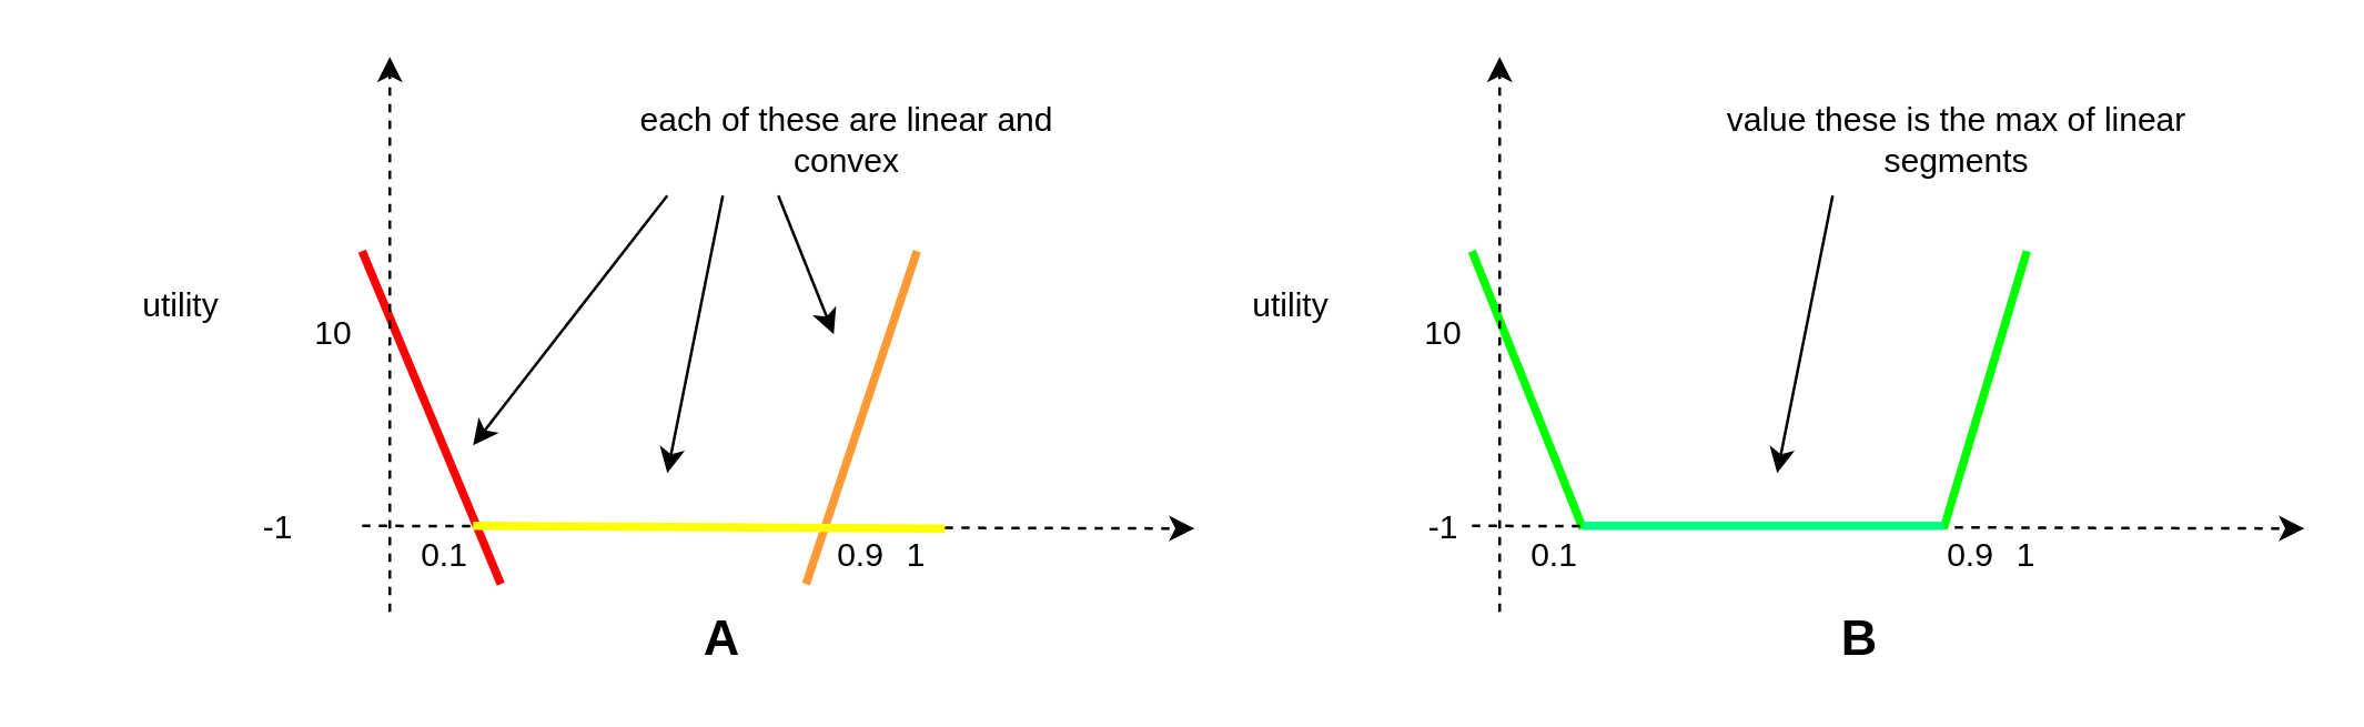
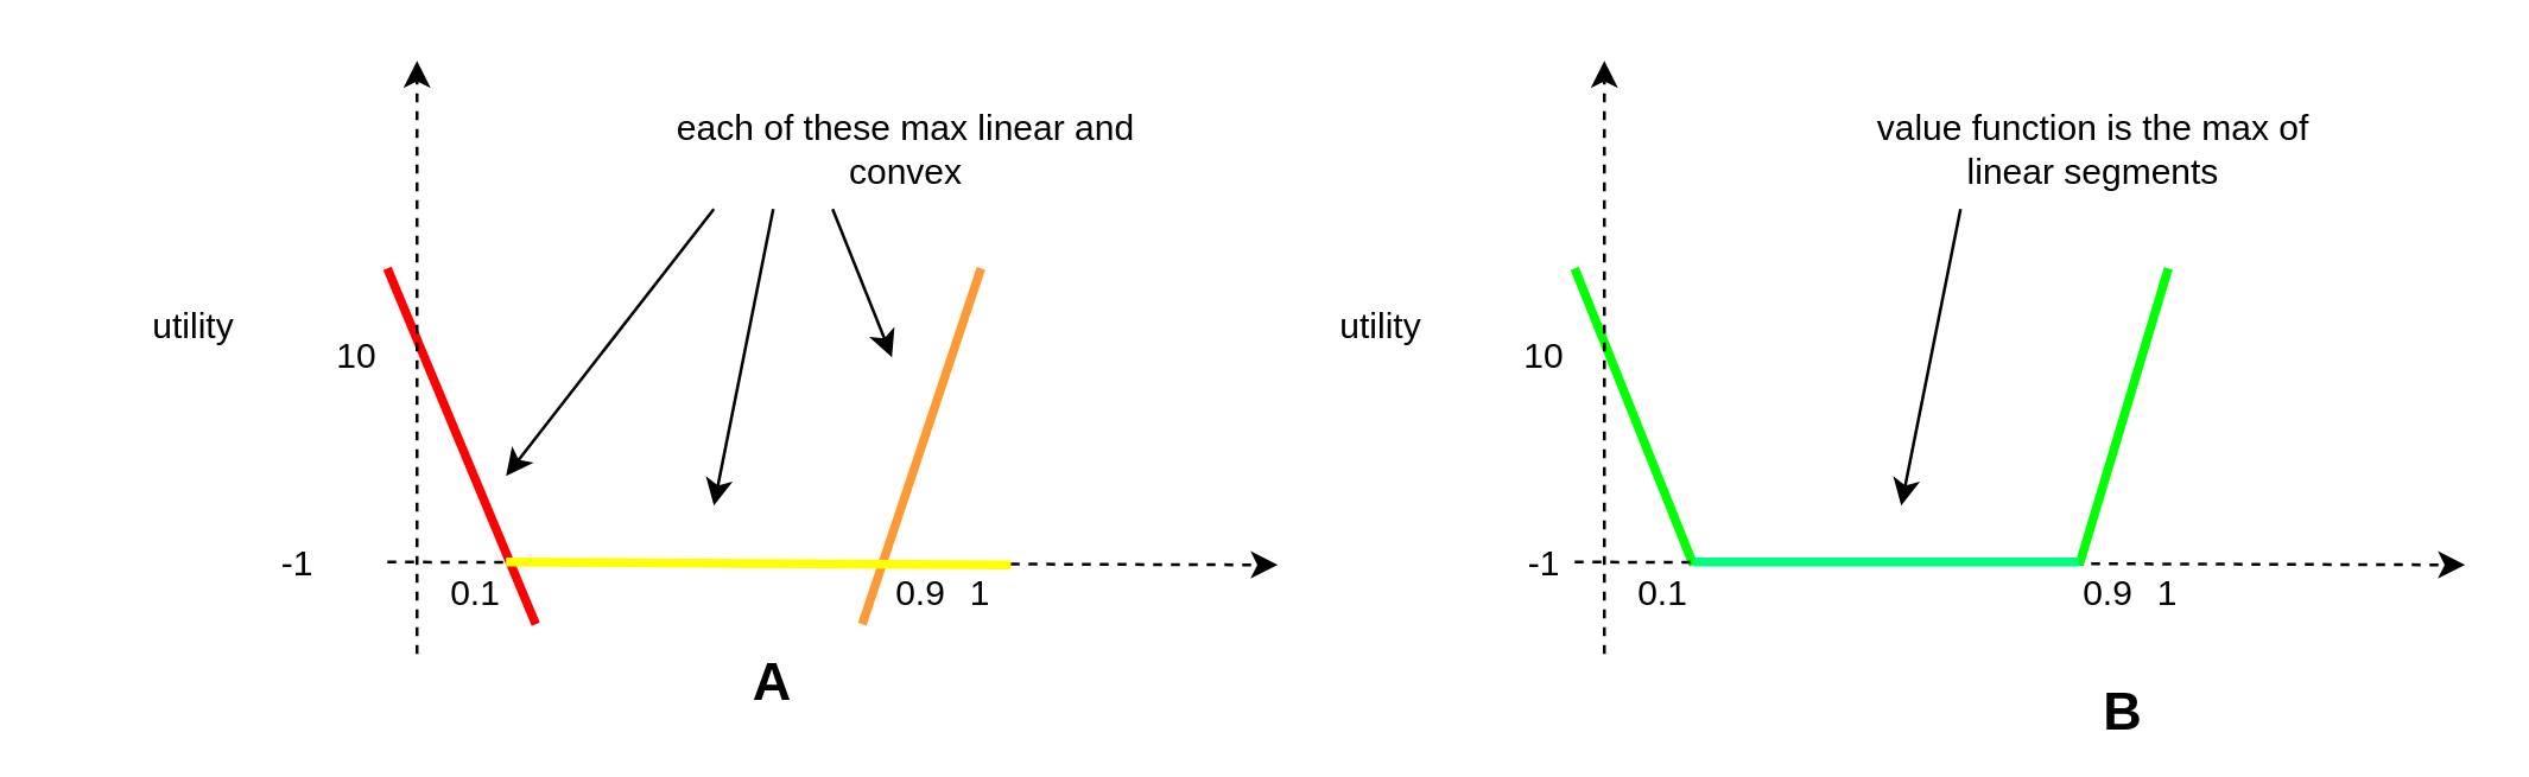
  <mxCell id="0" />
  <mxCell id="1" parent="0" />
  <mxCell id="2" value="" style="endArrow=none;html=1;strokeColor=#FF0000;strokeWidth=3;" edge="1" parent="1"><mxGeometry width="50" height="50" relative="1" as="geometry"><mxPoint x="180" y="210" as="sourcePoint" /><mxPoint x="130.003" y="90" as="targetPoint" /></mxGeometry></mxCell>
  <mxCell id="3" value="10" style="text;html=1;strokeColor=none;fillColor=none;align=center;verticalAlign=middle;whiteSpace=wrap;rounded=0;" vertex="1" parent="1"><mxGeometry x="100" y="110" width="40" height="20" as="geometry" /></mxCell>
  <mxCell id="4" value="" style="endArrow=classic;html=1;strokeColor=#000000;strokeWidth=1;fillColor=#000000;dashed=1;" edge="1" parent="1"><mxGeometry width="50" height="50" relative="1" as="geometry"><mxPoint x="140" y="220" as="sourcePoint" /><mxPoint x="140" y="20" as="targetPoint" /></mxGeometry></mxCell>
  <mxCell id="5" value="" style="endArrow=classic;html=1;strokeColor=#000000;strokeWidth=1;fillColor=#000000;exitX=0.5;exitY=0;exitDx=0;exitDy=0;dashed=1;" edge="1" parent="1"><mxGeometry width="50" height="50" relative="1" as="geometry"><mxPoint x="130" y="189" as="sourcePoint" /><mxPoint x="430" y="190" as="targetPoint" /></mxGeometry></mxCell>
  <mxCell id="6" value="-1" style="text;html=1;strokeColor=none;fillColor=none;align=center;verticalAlign=middle;whiteSpace=wrap;rounded=0;" vertex="1" parent="1"><mxGeometry x="80" y="180" width="40" height="20" as="geometry" /></mxCell>
  <mxCell id="7" value="" style="endArrow=none;html=1;strokeColor=#FF9933;strokeWidth=3;fillColor=#FF9933;" edge="1" parent="1"><mxGeometry width="50" height="50" relative="1" as="geometry"><mxPoint x="330" y="90" as="sourcePoint" /><mxPoint x="290.003" y="210" as="targetPoint" /></mxGeometry></mxCell>
  <mxCell id="8" value="0.1" style="text;html=1;strokeColor=none;fillColor=none;align=center;verticalAlign=middle;whiteSpace=wrap;rounded=0;" vertex="1" parent="1"><mxGeometry x="140" y="190" width="40" height="20" as="geometry" /></mxCell>
  <mxCell id="9" value="0.9" style="text;html=1;strokeColor=none;fillColor=none;align=center;verticalAlign=middle;whiteSpace=wrap;rounded=0;" vertex="1" parent="1"><mxGeometry x="290" y="190" width="40" height="20" as="geometry" /></mxCell>
  <mxCell id="10" value="1" style="text;html=1;strokeColor=none;fillColor=none;align=center;verticalAlign=middle;whiteSpace=wrap;rounded=0;" vertex="1" parent="1"><mxGeometry x="310" y="190" width="40" height="20" as="geometry" /></mxCell>
  <mxCell id="11" value="" style="endArrow=none;html=1;strokeColor=#FFFF00;strokeWidth=3;fillColor=#FFFF00;exitX=0.75;exitY=0;exitDx=0;exitDy=0;" edge="1" parent="1" source="10"><mxGeometry width="50" height="50" relative="1" as="geometry"><mxPoint x="315" y="189" as="sourcePoint" /><mxPoint x="170.003" y="189" as="targetPoint" /></mxGeometry></mxCell>
  <mxCell id="12" value="utility" style="text;html=1;strokeColor=none;fillColor=none;align=center;verticalAlign=middle;whiteSpace=wrap;rounded=0;" vertex="1" parent="1"><mxGeometry x="20" y="100" width="90" height="20" as="geometry" /></mxCell>
  <mxCell id="13" value="" style="endArrow=classic;html=1;strokeColor=#000000;strokeWidth=1;fillColor=#FFFF00;" edge="1" parent="1"><mxGeometry width="50" height="50" relative="1" as="geometry"><mxPoint x="280" y="70" as="sourcePoint" /><mxPoint x="300" y="120" as="targetPoint" /></mxGeometry></mxCell>
  <mxCell id="14" value="" style="endArrow=classic;html=1;strokeColor=#000000;strokeWidth=1;fillColor=#FFFF00;" edge="1" parent="1"><mxGeometry width="50" height="50" relative="1" as="geometry"><mxPoint x="260" y="70" as="sourcePoint" /><mxPoint x="240" y="170" as="targetPoint" /></mxGeometry></mxCell>
  <mxCell id="15" value="" style="endArrow=classic;html=1;strokeColor=#000000;strokeWidth=1;fillColor=#FFFF00;" edge="1" parent="1"><mxGeometry width="50" height="50" relative="1" as="geometry"><mxPoint x="240" y="70" as="sourcePoint" /><mxPoint x="170" y="160" as="targetPoint" /></mxGeometry></mxCell>
- <mxCell id="16" value="each of these are linear and convex" style="text;html=1;strokeColor=none;fillColor=none;align=center;verticalAlign=middle;whiteSpace=wrap;rounded=0;" vertex="1" parent="1"><mxGeometry x="220" y="40" width="170" height="20" as="geometry" /></mxCell>
+ <mxCell id="16" value="each of these max linear and convex" style="text;html=1;strokeColor=none;fillColor=none;align=center;verticalAlign=middle;whiteSpace=wrap;rounded=0;" vertex="1" parent="1"><mxGeometry x="220" y="40" width="170" height="20" as="geometry" /></mxCell>
  <mxCell id="17" value="" style="endArrow=none;html=1;strokeColor=#00FF00;strokeWidth=3;exitX=0.75;exitY=0;exitDx=0;exitDy=0;" edge="1" parent="1" source="23"><mxGeometry width="50" height="50" relative="1" as="geometry"><mxPoint x="580" y="210" as="sourcePoint" /><mxPoint x="530.003" y="90" as="targetPoint" /></mxGeometry></mxCell>
  <mxCell id="18" value="10" style="text;html=1;strokeColor=none;fillColor=none;align=center;verticalAlign=middle;whiteSpace=wrap;rounded=0;" vertex="1" parent="1"><mxGeometry x="500" y="110" width="40" height="20" as="geometry" /></mxCell>
  <mxCell id="19" value="" style="endArrow=classic;html=1;strokeColor=#000000;strokeWidth=1;fillColor=#000000;dashed=1;" edge="1" parent="1"><mxGeometry width="50" height="50" relative="1" as="geometry"><mxPoint x="540" y="220" as="sourcePoint" /><mxPoint x="540" y="20" as="targetPoint" /></mxGeometry></mxCell>
  <mxCell id="20" value="" style="endArrow=classic;html=1;strokeColor=#000000;strokeWidth=1;fillColor=#000000;exitX=0.5;exitY=0;exitDx=0;exitDy=0;dashed=1;" edge="1" parent="1"><mxGeometry width="50" height="50" relative="1" as="geometry"><mxPoint x="530" y="189" as="sourcePoint" /><mxPoint x="830" y="190" as="targetPoint" /></mxGeometry></mxCell>
  <mxCell id="21" value="-1" style="text;html=1;strokeColor=none;fillColor=none;align=center;verticalAlign=middle;whiteSpace=wrap;rounded=0;" vertex="1" parent="1"><mxGeometry x="500" y="180" width="40" height="20" as="geometry" /></mxCell>
  <mxCell id="22" value="" style="endArrow=none;html=1;strokeColor=#00FF00;strokeWidth=3;fillColor=#FF9933;" edge="1" parent="1"><mxGeometry width="50" height="50" relative="1" as="geometry"><mxPoint x="730" y="90" as="sourcePoint" /><mxPoint x="700" y="190" as="targetPoint" /></mxGeometry></mxCell>
  <mxCell id="23" value="0.1" style="text;html=1;strokeColor=none;fillColor=none;align=center;verticalAlign=middle;whiteSpace=wrap;rounded=0;" vertex="1" parent="1"><mxGeometry x="540" y="190" width="40" height="20" as="geometry" /></mxCell>
  <mxCell id="24" value="0.9" style="text;html=1;strokeColor=none;fillColor=none;align=center;verticalAlign=middle;whiteSpace=wrap;rounded=0;" vertex="1" parent="1"><mxGeometry x="690" y="190" width="40" height="20" as="geometry" /></mxCell>
  <mxCell id="25" value="1" style="text;html=1;strokeColor=none;fillColor=none;align=center;verticalAlign=middle;whiteSpace=wrap;rounded=0;" vertex="1" parent="1"><mxGeometry x="710" y="190" width="40" height="20" as="geometry" /></mxCell>
  <mxCell id="26" value="" style="endArrow=none;html=1;strokeColor=#00FF80;strokeWidth=3;fillColor=#FFFF00;" edge="1" parent="1"><mxGeometry width="50" height="50" relative="1" as="geometry"><mxPoint x="700" y="189" as="sourcePoint" /><mxPoint x="570.003" y="189" as="targetPoint" /></mxGeometry></mxCell>
  <mxCell id="27" value="utility" style="text;html=1;strokeColor=none;fillColor=none;align=center;verticalAlign=middle;whiteSpace=wrap;rounded=0;" vertex="1" parent="1"><mxGeometry x="420" y="100" width="90" height="20" as="geometry" /></mxCell>
  <mxCell id="28" value="" style="endArrow=classic;html=1;strokeColor=#000000;strokeWidth=1;fillColor=#FFFF00;" edge="1" parent="1"><mxGeometry width="50" height="50" relative="1" as="geometry"><mxPoint x="660" y="70" as="sourcePoint" /><mxPoint x="640" y="170" as="targetPoint" /></mxGeometry></mxCell>
- <mxCell id="29" value="value these is the max of linear segments" style="text;html=1;strokeColor=none;fillColor=none;align=center;verticalAlign=middle;whiteSpace=wrap;rounded=0;" vertex="1" parent="1"><mxGeometry x="620" y="40" width="170" height="20" as="geometry" /></mxCell>
+ <mxCell id="29" value="value function is the max of linear segments" style="text;html=1;strokeColor=none;fillColor=none;align=center;verticalAlign=middle;whiteSpace=wrap;rounded=0;" vertex="1" parent="1"><mxGeometry x="620" y="40" width="170" height="20" as="geometry" /></mxCell>
  <mxCell id="30" value="&lt;span&gt;&lt;font style=&quot;font-size: 18px&quot;&gt;A&lt;/font&gt;&lt;/span&gt;" style="text;html=1;strokeColor=none;fillColor=none;align=center;verticalAlign=middle;whiteSpace=wrap;rounded=0;fontStyle=1" vertex="1" parent="1"><mxGeometry x="240" y="220" width="40" height="20" as="geometry" /></mxCell>
- <mxCell id="31" value="&lt;b&gt;&lt;font style=&quot;font-size: 18px&quot;&gt;B&lt;/font&gt;&lt;/b&gt;" style="text;html=1;strokeColor=none;fillColor=none;align=center;verticalAlign=middle;whiteSpace=wrap;rounded=0;" vertex="1" parent="1"><mxGeometry x="650" y="220" width="40" height="20" as="geometry" /></mxCell>
+ <mxCell id="31" value="&lt;b&gt;&lt;font style=&quot;font-size: 18px&quot;&gt;B&lt;/font&gt;&lt;/b&gt;" style="text;html=1;strokeColor=none;fillColor=none;align=center;verticalAlign=middle;whiteSpace=wrap;rounded=0;" vertex="1" parent="1"><mxGeometry x="695" y="230" width="40" height="20" as="geometry" /></mxCell>
